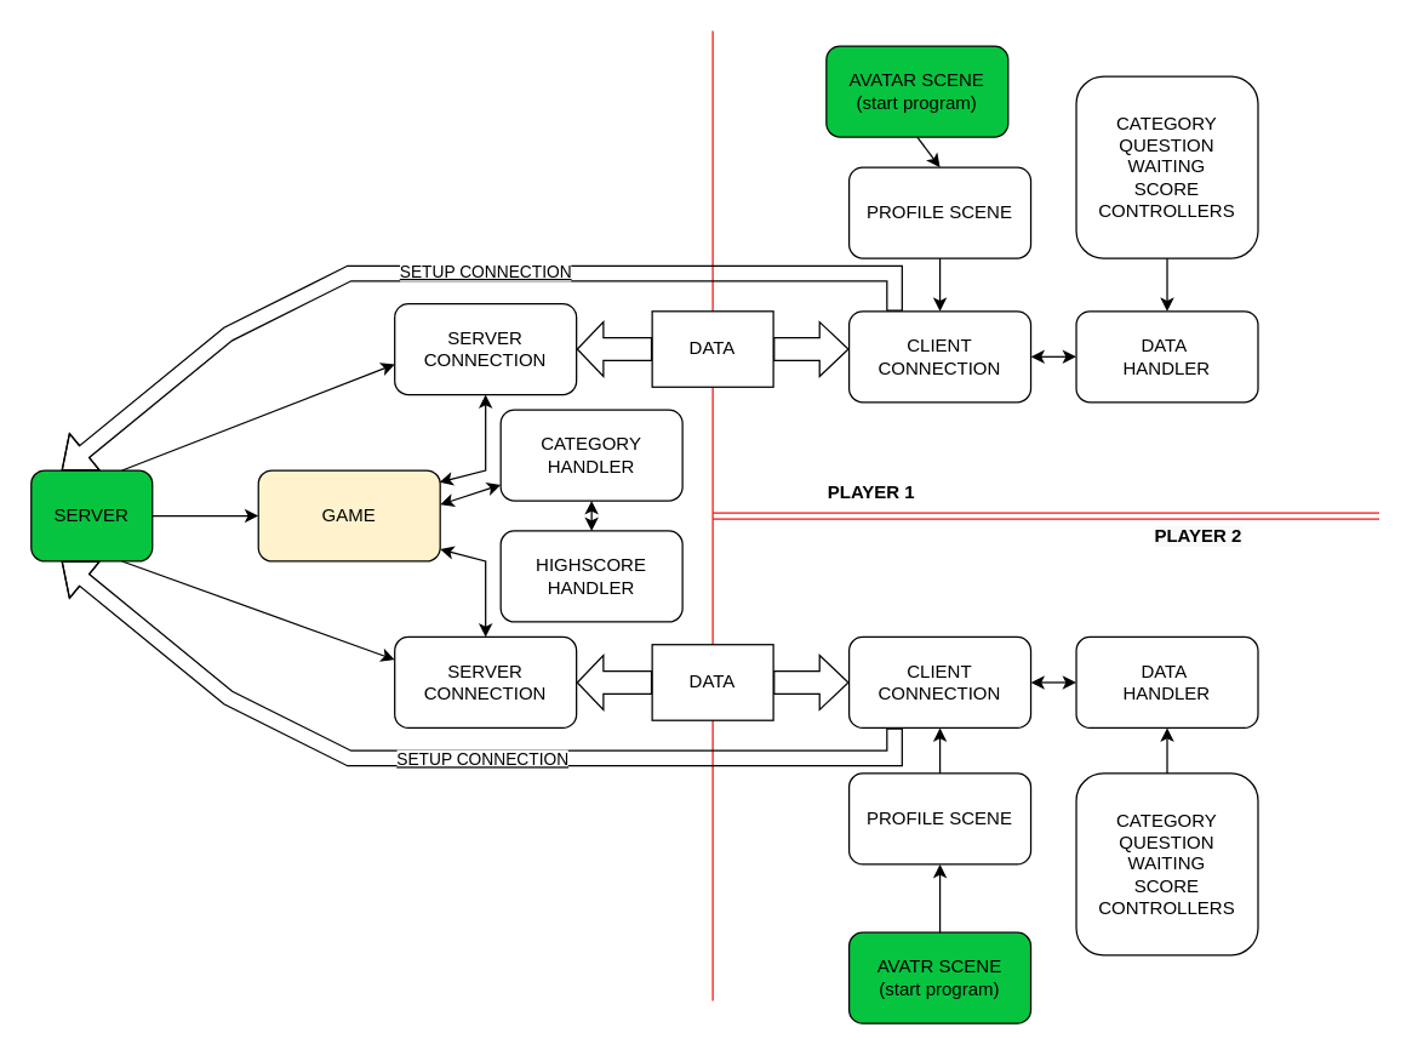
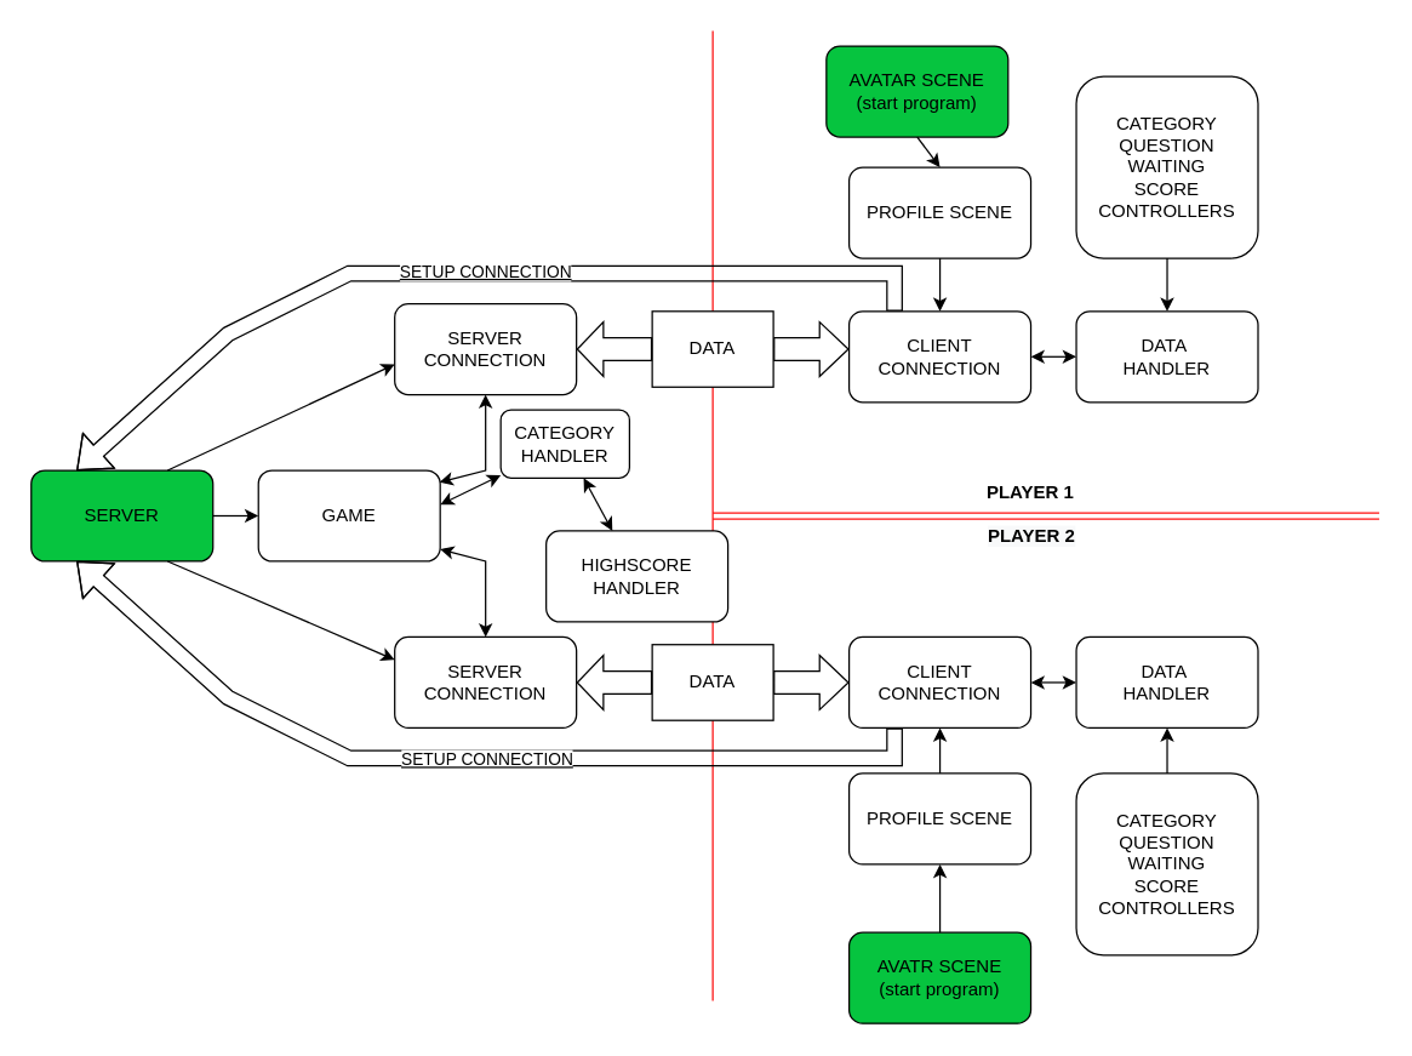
  <mxCell id="0" />
  <mxCell id="1" parent="0" />
  <mxCell id="2" value="" style="endArrow=none;html=1;rounded=0;fillColor=#FF0D0D;strokeColor=#FC0D0D;" parent="1" edge="1"><mxGeometry width="50" height="50" relative="1" as="geometry"><mxPoint x="470" y="660" as="sourcePoint" /><mxPoint x="470" y="20" as="targetPoint" /></mxGeometry></mxCell>
- <mxCell id="3" value="SERVER" style="rounded=1;whiteSpace=wrap;html=1;fillColor=#06C43F;" parent="1" vertex="1"><mxGeometry x="20" y="310" width="80" height="60" as="geometry" /></mxCell>
+ <mxCell id="3" value="SERVER" style="rounded=1;whiteSpace=wrap;html=1;fillColor=#06C43F;" parent="1" vertex="1"><mxGeometry x="20" y="310" width="120" height="60" as="geometry" /></mxCell>
  <mxCell id="4" value="SERVER&lt;br&gt;CONNECTION" style="rounded=1;whiteSpace=wrap;html=1;" parent="1" vertex="1"><mxGeometry x="260" y="200" width="120" height="60" as="geometry" /></mxCell>
  <mxCell id="5" value="SERVER&lt;br&gt;CONNECTION" style="rounded=1;whiteSpace=wrap;html=1;" parent="1" vertex="1"><mxGeometry x="260" y="420" width="120" height="60" as="geometry" /></mxCell>
  <mxCell id="6" value="CLIENT&lt;br&gt;CONNECTION" style="rounded=1;whiteSpace=wrap;html=1;" parent="1" vertex="1"><mxGeometry x="560" y="420" width="120" height="60" as="geometry" /></mxCell>
- <mxCell id="7" value="CATEGORY&lt;br&gt;HANDLER" style="rounded=1;whiteSpace=wrap;html=1;" parent="1" vertex="1"><mxGeometry x="330" y="270" width="120" height="60" as="geometry" /></mxCell>
+ <mxCell id="7" value="CATEGORY&lt;br&gt;HANDLER" style="rounded=1;whiteSpace=wrap;html=1;" parent="1" vertex="1"><mxGeometry x="330" y="270" width="85" height="45" as="geometry" /></mxCell>
  <mxCell id="8" value="DATA&amp;nbsp;&lt;br&gt;HANDLER" style="rounded=1;whiteSpace=wrap;html=1;" parent="1" vertex="1"><mxGeometry x="710" y="420" width="120" height="60" as="geometry" /></mxCell>
  <mxCell id="9" value="" style="shape=flexArrow;endArrow=classic;startArrow=none;html=1;rounded=0;exitX=1;exitY=0.5;exitDx=0;exitDy=0;width=14.884;startSize=5.428;" parent="1" source="35" edge="1"><mxGeometry width="100" height="100" relative="1" as="geometry"><mxPoint x="380" y="230" as="sourcePoint" /><mxPoint x="560" y="230" as="targetPoint" /><Array as="points" /></mxGeometry></mxCell>
  <mxCell id="10" value="" style="shape=flexArrow;endArrow=classic;startArrow=none;html=1;rounded=0;width=14.884;startSize=5.428;entryX=0;entryY=0.5;entryDx=0;entryDy=0;entryPerimeter=0;" parent="1" source="16" target="6" edge="1"><mxGeometry width="100" height="100" relative="1" as="geometry"><mxPoint x="380" y="410" as="sourcePoint" /><mxPoint x="560" y="404.52" as="targetPoint" /><Array as="points" /></mxGeometry></mxCell>
  <mxCell id="11" value="CLIENT&lt;br&gt;CONNECTION" style="rounded=1;whiteSpace=wrap;html=1;" parent="1" vertex="1"><mxGeometry x="560" y="205" width="120" height="60" as="geometry" /></mxCell>
- <mxCell id="12" value="GAME" style="rounded=1;whiteSpace=wrap;html=1;fillColor=#fff2cc;" parent="1" vertex="1"><mxGeometry x="170" y="310" width="120" height="60" as="geometry" /></mxCell>
+ <mxCell id="12" value="GAME" style="rounded=1;whiteSpace=wrap;html=1;" parent="1" vertex="1"><mxGeometry x="170" y="310" width="120" height="60" as="geometry" /></mxCell>
  <mxCell id="13" value="" style="endArrow=classic;startArrow=classic;html=1;rounded=0;entryX=0;entryY=0.5;entryDx=0;entryDy=0;exitX=1;exitY=0.5;exitDx=0;exitDy=0;" parent="1" source="6" target="8" edge="1"><mxGeometry width="50" height="50" relative="1" as="geometry"><mxPoint x="420" y="420" as="sourcePoint" /><mxPoint x="470" y="370" as="targetPoint" /><Array as="points" /></mxGeometry></mxCell>
  <mxCell id="14" value="DATA&amp;nbsp;&lt;br&gt;HANDLER" style="rounded=1;whiteSpace=wrap;html=1;" parent="1" vertex="1"><mxGeometry x="710" y="205" width="120" height="60" as="geometry" /></mxCell>
  <mxCell id="15" value="" style="endArrow=classic;startArrow=classic;html=1;rounded=0;entryX=0;entryY=0.5;entryDx=0;entryDy=0;exitX=1;exitY=0.5;exitDx=0;exitDy=0;" parent="1" source="11" target="14" edge="1"><mxGeometry width="50" height="50" relative="1" as="geometry"><mxPoint x="680" y="260" as="sourcePoint" /><mxPoint x="720" y="415" as="targetPoint" /><Array as="points" /></mxGeometry></mxCell>
  <mxCell id="16" value="DATA" style="rounded=0;whiteSpace=wrap;html=1;" parent="1" vertex="1"><mxGeometry x="430" y="425" width="80" height="50" as="geometry" /></mxCell>
  <mxCell id="17" value="" style="shape=flexArrow;endArrow=none;startArrow=classic;html=1;rounded=0;width=14.884;startSize=5.428;entryX=0;entryY=0.5;entryDx=0;entryDy=0;entryPerimeter=0;exitX=1;exitY=0.5;exitDx=0;exitDy=0;" parent="1" source="5" target="16" edge="1"><mxGeometry width="100" height="100" relative="1" as="geometry"><mxPoint x="380" y="420" as="sourcePoint" /><mxPoint x="560" y="410" as="targetPoint" /><Array as="points" /></mxGeometry></mxCell>
  <mxCell id="18" value="" style="endArrow=classic;startArrow=classic;html=1;rounded=0;entryX=0.5;entryY=1;entryDx=0;entryDy=0;exitX=0.996;exitY=0.13;exitDx=0;exitDy=0;exitPerimeter=0;" parent="1" source="12" target="4" edge="1"><mxGeometry width="50" height="50" relative="1" as="geometry"><mxPoint x="350" y="340" as="sourcePoint" /><mxPoint x="390" y="410" as="targetPoint" /><Array as="points"><mxPoint x="320" y="310" /></Array></mxGeometry></mxCell>
  <mxCell id="19" value="" style="endArrow=classic;startArrow=classic;html=1;rounded=0;entryX=0.5;entryY=0;entryDx=0;entryDy=0;" parent="1" target="5" edge="1"><mxGeometry width="50" height="50" relative="1" as="geometry"><mxPoint x="290" y="362" as="sourcePoint" /><mxPoint x="370" y="390" as="targetPoint" /><Array as="points"><mxPoint x="320" y="370" /></Array></mxGeometry></mxCell>
  <mxCell id="20" value="" style="endArrow=classic;html=1;rounded=0;exitX=0.75;exitY=0;exitDx=0;exitDy=0;entryX=0;entryY=0.667;entryDx=0;entryDy=0;entryPerimeter=0;" parent="1" source="3" target="4" edge="1"><mxGeometry width="50" height="50" relative="1" as="geometry"><mxPoint x="360" y="460" as="sourcePoint" /><mxPoint x="410" y="410" as="targetPoint" /></mxGeometry></mxCell>
  <mxCell id="21" value="" style="endArrow=classic;html=1;rounded=0;exitX=1;exitY=0.5;exitDx=0;exitDy=0;entryX=0;entryY=0.5;entryDx=0;entryDy=0;" parent="1" source="3" target="12" edge="1"><mxGeometry width="50" height="50" relative="1" as="geometry"><mxPoint x="360" y="460" as="sourcePoint" /><mxPoint x="410" y="410" as="targetPoint" /></mxGeometry></mxCell>
  <mxCell id="22" value="" style="endArrow=classic;html=1;rounded=0;entryX=0;entryY=0.25;entryDx=0;entryDy=0;exitX=0.75;exitY=1;exitDx=0;exitDy=0;" parent="1" source="3" target="5" edge="1"><mxGeometry width="50" height="50" relative="1" as="geometry"><mxPoint x="130" y="370" as="sourcePoint" /><mxPoint x="410" y="410" as="targetPoint" /></mxGeometry></mxCell>
  <mxCell id="23" value="" style="shape=link;html=1;rounded=0;strokeColor=#FF0F0F;" parent="1" edge="1"><mxGeometry width="100" relative="1" as="geometry"><mxPoint x="470" y="340" as="sourcePoint" /><mxPoint x="910" y="340" as="targetPoint" /></mxGeometry></mxCell>
- <mxCell id="24" value="&lt;b&gt;PLAYER 1&lt;/b&gt;" style="text;html=1;strokeColor=none;fillColor=none;align=center;verticalAlign=middle;whiteSpace=wrap;rounded=0;" parent="1" vertex="1"><mxGeometry x="545" y="310" width="60" height="30" as="geometry" /></mxCell>
- <mxCell id="25" value="&lt;span style=&quot;color: rgb(0, 0, 0); font-family: Helvetica; font-size: 12px; font-style: normal; font-variant-ligatures: normal; font-variant-caps: normal; letter-spacing: normal; orphans: 2; text-align: center; text-indent: 0px; text-transform: none; widows: 2; word-spacing: 0px; -webkit-text-stroke-width: 0px; background-color: rgb(248, 249, 250); text-decoration-thickness: initial; text-decoration-style: initial; text-decoration-color: initial; float: none; display: inline !important;&quot;&gt;&lt;b&gt;PLAYER 2&lt;/b&gt;&lt;/span&gt;" style="text;whiteSpace=wrap;html=1;" parent="1" vertex="1"><mxGeometry x="760" y="340" width="90" height="40" as="geometry" /></mxCell>
+ <mxCell id="24" value="&lt;b&gt;PLAYER 1&lt;/b&gt;" style="text;html=1;strokeColor=none;fillColor=none;align=center;verticalAlign=middle;whiteSpace=wrap;rounded=0;" parent="1" vertex="1"><mxGeometry x="650" y="310" width="60" height="30" as="geometry" /></mxCell>
+ <mxCell id="25" value="&lt;span style=&quot;color: rgb(0, 0, 0); font-family: Helvetica; font-size: 12px; font-style: normal; font-variant-ligatures: normal; font-variant-caps: normal; letter-spacing: normal; orphans: 2; text-align: center; text-indent: 0px; text-transform: none; widows: 2; word-spacing: 0px; -webkit-text-stroke-width: 0px; background-color: rgb(248, 249, 250); text-decoration-thickness: initial; text-decoration-style: initial; text-decoration-color: initial; float: none; display: inline !important;&quot;&gt;&lt;b&gt;PLAYER 2&lt;/b&gt;&lt;/span&gt;" style="text;whiteSpace=wrap;html=1;" parent="1" vertex="1"><mxGeometry x="650" y="340" width="90" height="40" as="geometry" /></mxCell>
  <mxCell id="26" value="PROFILE SCENE" style="rounded=1;whiteSpace=wrap;html=1;" parent="1" vertex="1"><mxGeometry x="560" y="510" width="120" height="60" as="geometry" /></mxCell>
  <mxCell id="27" value="AVATR SCENE&lt;br&gt;(start program)" style="rounded=1;whiteSpace=wrap;html=1;fillColor=#06C43F;" parent="1" vertex="1"><mxGeometry x="560" y="615" width="120" height="60" as="geometry" /></mxCell>
- <mxCell id="28" value="HIGHSCORE&lt;br&gt;HANDLER" style="rounded=1;whiteSpace=wrap;html=1;" parent="1" vertex="1"><mxGeometry x="330" y="350" width="120" height="60" as="geometry" /></mxCell>
+ <mxCell id="28" value="HIGHSCORE&lt;br&gt;HANDLER" style="rounded=1;whiteSpace=wrap;html=1;" parent="1" vertex="1"><mxGeometry x="360" y="350" width="120" height="60" as="geometry" /></mxCell>
  <mxCell id="29" value="PROFILE SCENE" style="rounded=1;whiteSpace=wrap;html=1;" parent="1" vertex="1"><mxGeometry x="560" y="110" width="120" height="60" as="geometry" /></mxCell>
  <mxCell id="30" value="" style="endArrow=classic;startArrow=classic;html=1;rounded=0;" parent="1" source="28" target="7" edge="1"><mxGeometry width="50" height="50" relative="1" as="geometry"><mxPoint x="630" y="480" as="sourcePoint" /><mxPoint x="290" y="349" as="targetPoint" /></mxGeometry></mxCell>
  <mxCell id="31" value="" style="endArrow=classic;startArrow=classic;html=1;rounded=0;exitX=1.001;exitY=0.376;exitDx=0;exitDy=0;exitPerimeter=0;" parent="1" source="12" target="7" edge="1"><mxGeometry width="50" height="50" relative="1" as="geometry"><mxPoint x="380" y="400" as="sourcePoint" /><mxPoint x="430" y="350" as="targetPoint" /></mxGeometry></mxCell>
  <mxCell id="32" value="" style="shape=flexArrow;endArrow=classic;html=1;rounded=0;exitX=0.25;exitY=1;exitDx=0;exitDy=0;entryX=0.25;entryY=1;entryDx=0;entryDy=0;" parent="1" source="6" target="3" edge="1"><mxGeometry width="50" height="50" relative="1" as="geometry"><mxPoint x="610" y="500" as="sourcePoint" /><mxPoint x="70" y="500" as="targetPoint" /><Array as="points"><mxPoint x="590" y="500" /><mxPoint x="230" y="500" /><mxPoint x="150" y="460" /></Array></mxGeometry></mxCell>
  <mxCell id="33" value="&lt;u&gt;SETUP CONNECTION&lt;/u&gt;" style="edgeLabel;html=1;align=center;verticalAlign=middle;resizable=0;points=[];" parent="32" vertex="1" connectable="0"><mxGeometry x="-0.057" y="2" relative="1" as="geometry"><mxPoint x="-5" y="-2" as="offset" /></mxGeometry></mxCell>
  <mxCell id="34" value="" style="shape=flexArrow;endArrow=classic;html=1;rounded=0;exitX=0.25;exitY=0;exitDx=0;exitDy=0;entryX=0.25;entryY=0;entryDx=0;entryDy=0;" parent="1" source="11" target="3" edge="1"><mxGeometry width="50" height="50" relative="1" as="geometry"><mxPoint x="370" y="380" as="sourcePoint" /><mxPoint x="150" y="180" as="targetPoint" /><Array as="points"><mxPoint x="590" y="180" /><mxPoint x="230" y="180" /><mxPoint x="150" y="220" /></Array></mxGeometry></mxCell>
  <mxCell id="35" value="DATA" style="rounded=0;whiteSpace=wrap;html=1;" parent="1" vertex="1"><mxGeometry x="430" y="205" width="80" height="50" as="geometry" /></mxCell>
  <mxCell id="36" value="" style="shape=flexArrow;endArrow=none;startArrow=classic;html=1;rounded=0;exitX=1;exitY=0.5;exitDx=0;exitDy=0;width=14.884;startSize=5.428;" parent="1" target="35" edge="1"><mxGeometry width="100" height="100" relative="1" as="geometry"><mxPoint x="380" y="230" as="sourcePoint" /><mxPoint x="560" y="230" as="targetPoint" /><Array as="points" /></mxGeometry></mxCell>
  <mxCell id="37" value="&lt;u&gt;SETUP CONNECTION&lt;/u&gt;" style="edgeLabel;html=1;align=center;verticalAlign=middle;resizable=0;points=[];" parent="1" vertex="1" connectable="0"><mxGeometry x="319.997" y="180" as="geometry"><mxPoint y="-2" as="offset" /></mxGeometry></mxCell>
  <mxCell id="38" value="AVATAR SCENE&lt;br&gt;(start program)" style="rounded=1;whiteSpace=wrap;html=1;fillColor=#06C43F;" parent="1" vertex="1"><mxGeometry x="545" y="30" width="120" height="60" as="geometry" /></mxCell>
  <mxCell id="39" value="CATEGORY&lt;br&gt;QUESTION&lt;br&gt;WAITING&lt;br&gt;SCORE&lt;br&gt;CONTROLLERS" style="rounded=1;whiteSpace=wrap;html=1;fillColor=#FFFFFF;" parent="1" vertex="1"><mxGeometry x="710" y="510" width="120" height="120" as="geometry" /></mxCell>
  <mxCell id="40" value="CATEGORY&lt;br&gt;QUESTION&lt;br&gt;WAITING&lt;br&gt;SCORE&lt;br&gt;CONTROLLERS" style="rounded=1;whiteSpace=wrap;html=1;fillColor=#FFFFFF;" parent="1" vertex="1"><mxGeometry x="710" y="50" width="120" height="120" as="geometry" /></mxCell>
  <mxCell id="41" value="" style="endArrow=classic;html=1;rounded=0;exitX=0.5;exitY=1;exitDx=0;exitDy=0;entryX=0.5;entryY=0;entryDx=0;entryDy=0;" parent="1" source="40" target="14" edge="1"><mxGeometry width="50" height="50" relative="1" as="geometry"><mxPoint x="650" y="340" as="sourcePoint" /><mxPoint x="700" y="290" as="targetPoint" /></mxGeometry></mxCell>
  <mxCell id="42" value="" style="endArrow=classic;html=1;rounded=0;exitX=0.5;exitY=0;exitDx=0;exitDy=0;entryX=0.5;entryY=1;entryDx=0;entryDy=0;" parent="1" source="39" target="8" edge="1"><mxGeometry width="50" height="50" relative="1" as="geometry"><mxPoint x="650" y="340" as="sourcePoint" /><mxPoint x="700" y="290" as="targetPoint" /></mxGeometry></mxCell>
  <mxCell id="43" value="" style="endArrow=classic;html=1;rounded=0;strokeColor=#000000;fillColor=#FFFFFF;exitX=0.5;exitY=1;exitDx=0;exitDy=0;entryX=0.5;entryY=0;entryDx=0;entryDy=0;" parent="1" source="38" target="29" edge="1"><mxGeometry width="50" height="50" relative="1" as="geometry"><mxPoint x="490" y="360" as="sourcePoint" /><mxPoint x="540" y="310" as="targetPoint" /></mxGeometry></mxCell>
  <mxCell id="44" value="" style="endArrow=classic;html=1;rounded=0;strokeColor=#000000;fillColor=#FFFFFF;exitX=0.5;exitY=1;exitDx=0;exitDy=0;entryX=0.5;entryY=0;entryDx=0;entryDy=0;" parent="1" source="29" target="11" edge="1"><mxGeometry width="50" height="50" relative="1" as="geometry"><mxPoint x="490" y="360" as="sourcePoint" /><mxPoint x="540" y="310" as="targetPoint" /></mxGeometry></mxCell>
  <mxCell id="45" value="" style="endArrow=classic;html=1;rounded=0;strokeColor=#000000;fillColor=#FFFFFF;exitX=0.5;exitY=0;exitDx=0;exitDy=0;entryX=0.5;entryY=1;entryDx=0;entryDy=0;" parent="1" source="27" target="26" edge="1"><mxGeometry width="50" height="50" relative="1" as="geometry"><mxPoint x="490" y="360" as="sourcePoint" /><mxPoint x="540" y="310" as="targetPoint" /></mxGeometry></mxCell>
  <mxCell id="46" value="" style="endArrow=classic;html=1;rounded=0;strokeColor=#000000;fillColor=#FFFFFF;exitX=0.5;exitY=0;exitDx=0;exitDy=0;entryX=0.5;entryY=1;entryDx=0;entryDy=0;" parent="1" source="26" target="6" edge="1"><mxGeometry width="50" height="50" relative="1" as="geometry"><mxPoint x="490" y="360" as="sourcePoint" /><mxPoint x="540" y="310" as="targetPoint" /></mxGeometry></mxCell>
